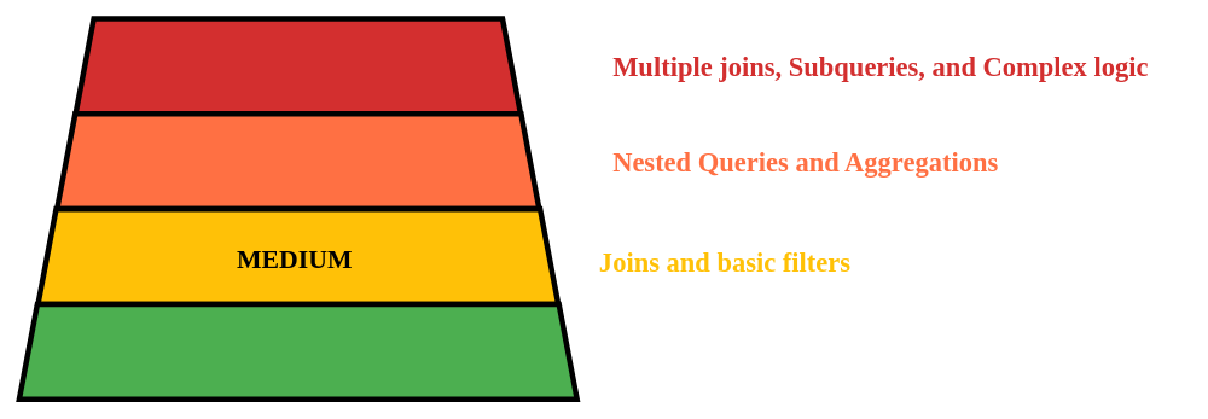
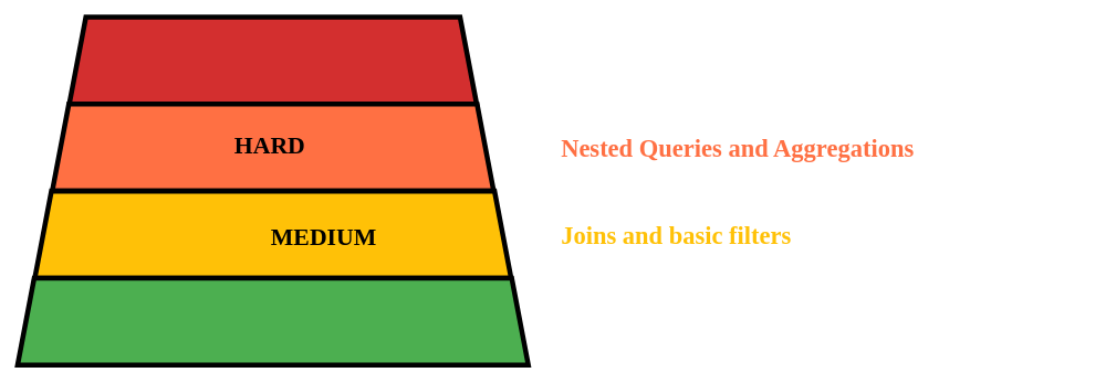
  <mxCell id="0" />
  <mxCell id="1" parent="0" />
  <mxCell id="2" value="" style="shape=trapezoid;perimeter=trapezoidPerimeter;whiteSpace=wrap;html=1;fixedSize=1;strokeWidth=6;fillColor=#D32F2F;" vertex="1" parent="1"><mxGeometry x="83" y="20" width="491" height="105" as="geometry" /></mxCell>
  <mxCell id="3" value="" style="shape=trapezoid;perimeter=trapezoidPerimeter;whiteSpace=wrap;html=1;fixedSize=1;strokeWidth=6;fillColor=#FF7043;" vertex="1" parent="1"><mxGeometry x="62.5" y="125" width="532" height="105" as="geometry" /></mxCell>
  <mxCell id="4" value="" style="shape=trapezoid;perimeter=trapezoidPerimeter;whiteSpace=wrap;html=1;fixedSize=1;strokeWidth=6;fillColor=#FFC107;" vertex="1" parent="1"><mxGeometry x="41.5" y="230" width="574" height="105" as="geometry" /></mxCell>
  <mxCell id="5" value="" style="shape=trapezoid;perimeter=trapezoidPerimeter;whiteSpace=wrap;html=1;fixedSize=1;strokeWidth=6;fillColor=#4CAF50;" vertex="1" parent="1"><mxGeometry x="20.75" y="335" width="615.5" height="105" as="geometry" /></mxCell>
- <mxCell id="7" value="&lt;font face=&quot;Nunito&quot; style=&quot;font-size: 29px;&quot;&gt;&lt;b&gt;MEDIUM&lt;/b&gt;&lt;/font&gt;" style="text;html=1;align=center;verticalAlign=middle;whiteSpace=wrap;rounded=0;" vertex="1" parent="1"><mxGeometry x="245.25" y="264" width="160" height="43" as="geometry" /></mxCell>
- <mxCell id="8" value="&lt;font style=&quot;font-size: 30px; color: rgb(255, 193, 7);&quot; face=&quot;Nunito&quot; data-font-src=&quot;https://fonts.googleapis.com/css?family=Nunito&quot;&gt;&lt;b style=&quot;&quot;&gt;Joins and basic filters&lt;/b&gt;&lt;/font&gt;" style="text;html=1;align=left;verticalAlign=middle;whiteSpace=wrap;rounded=0;strokeWidth=3;" vertex="1" parent="1"><mxGeometry x="659" y="266" width="546" height="43" as="geometry" /></mxCell>
+ <mxCell id="6" value="&lt;font data-font-src=&quot;https://fonts.googleapis.com/css?family=Nunito&quot; face=&quot;Nunito&quot; style=&quot;font-size: 29px;&quot;&gt;&lt;b&gt;HARD&lt;/b&gt;&lt;/font&gt;" style="text;html=1;align=center;verticalAlign=middle;whiteSpace=wrap;rounded=0;" vertex="1" parent="1"><mxGeometry x="245.25" y="153" width="160" height="43" as="geometry" /></mxCell>
+ <mxCell id="7" value="&lt;font face=&quot;Nunito&quot; style=&quot;font-size: 29px;&quot;&gt;&lt;b&gt;MEDIUM&lt;/b&gt;&lt;/font&gt;" style="text;html=1;align=center;verticalAlign=middle;whiteSpace=wrap;rounded=0;" vertex="1" parent="1"><mxGeometry x="310.25" y="264" width="160" height="43" as="geometry" /></mxCell>
+ <mxCell id="8" value="&lt;font style=&quot;font-size: 30px; color: rgb(255, 193, 7);&quot; face=&quot;Nunito&quot; data-font-src=&quot;https://fonts.googleapis.com/css?family=Nunito&quot;&gt;&lt;b style=&quot;&quot;&gt;Joins and basic filters&lt;/b&gt;&lt;/font&gt;" style="text;html=1;align=left;verticalAlign=middle;whiteSpace=wrap;rounded=0;strokeWidth=3;" vertex="1" parent="1"><mxGeometry x="674" y="261" width="546" height="43" as="geometry" /></mxCell>
  <mxCell id="9" value="&lt;font style=&quot;font-size: 30px; color: rgb(255, 112, 67);&quot; face=&quot;Nunito&quot; data-font-src=&quot;https://fonts.googleapis.com/css?family=Nunito&quot;&gt;&lt;b style=&quot;&quot;&gt;Nested Queries and Aggregations&lt;/b&gt;&lt;/font&gt;" style="text;html=1;align=left;verticalAlign=middle;whiteSpace=wrap;rounded=0;strokeWidth=3;" vertex="1" parent="1"><mxGeometry x="674" y="156" width="546" height="43" as="geometry" /></mxCell>
- <mxCell id="10" value="&lt;font style=&quot;font-size: 30px; color: rgb(211, 47, 47);&quot; face=&quot;Nunito&quot; data-font-src=&quot;https://fonts.googleapis.com/css?family=Nunito&quot;&gt;&lt;b style=&quot;&quot;&gt;Multiple joins, Subqueries, and Complex logic&lt;/b&gt;&lt;/font&gt;" style="text;html=1;align=left;verticalAlign=middle;whiteSpace=wrap;rounded=0;strokeWidth=3;" vertex="1" parent="1"><mxGeometry x="674" y="51" width="637" height="43" as="geometry" /></mxCell>
